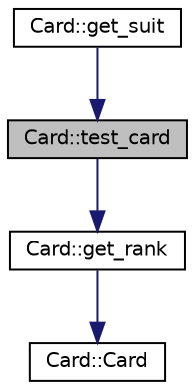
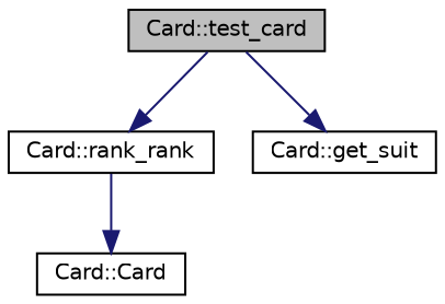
  digraph {
    rankdir=TB
    node [color=black fillcolor=white fontname=Helvetica fontsize=10 shape=record style=filled]
    edge [color=midnightblue fontname=Helvetica fontsize=10 labelfontname=Helvetica labelfontsize=10 style=solid]
    n1 [fillcolor=grey75 fontcolor=black height=0.2 label="Card::test_card" width=0.4]
-   n2 [height=0.2 label="Card::get_rank" width=0.4]
+   n2 [height=0.2 label="Card::rank_rank" width=0.4]
    n3 [height=0.2 label="Card::get_suit" width=0.4]
    n4 [height=0.2 label="Card::Card" width=0.4]
    n1 -> n2
-   n3 -> n1
+   n1 -> n3
    n2 -> n4
  }
